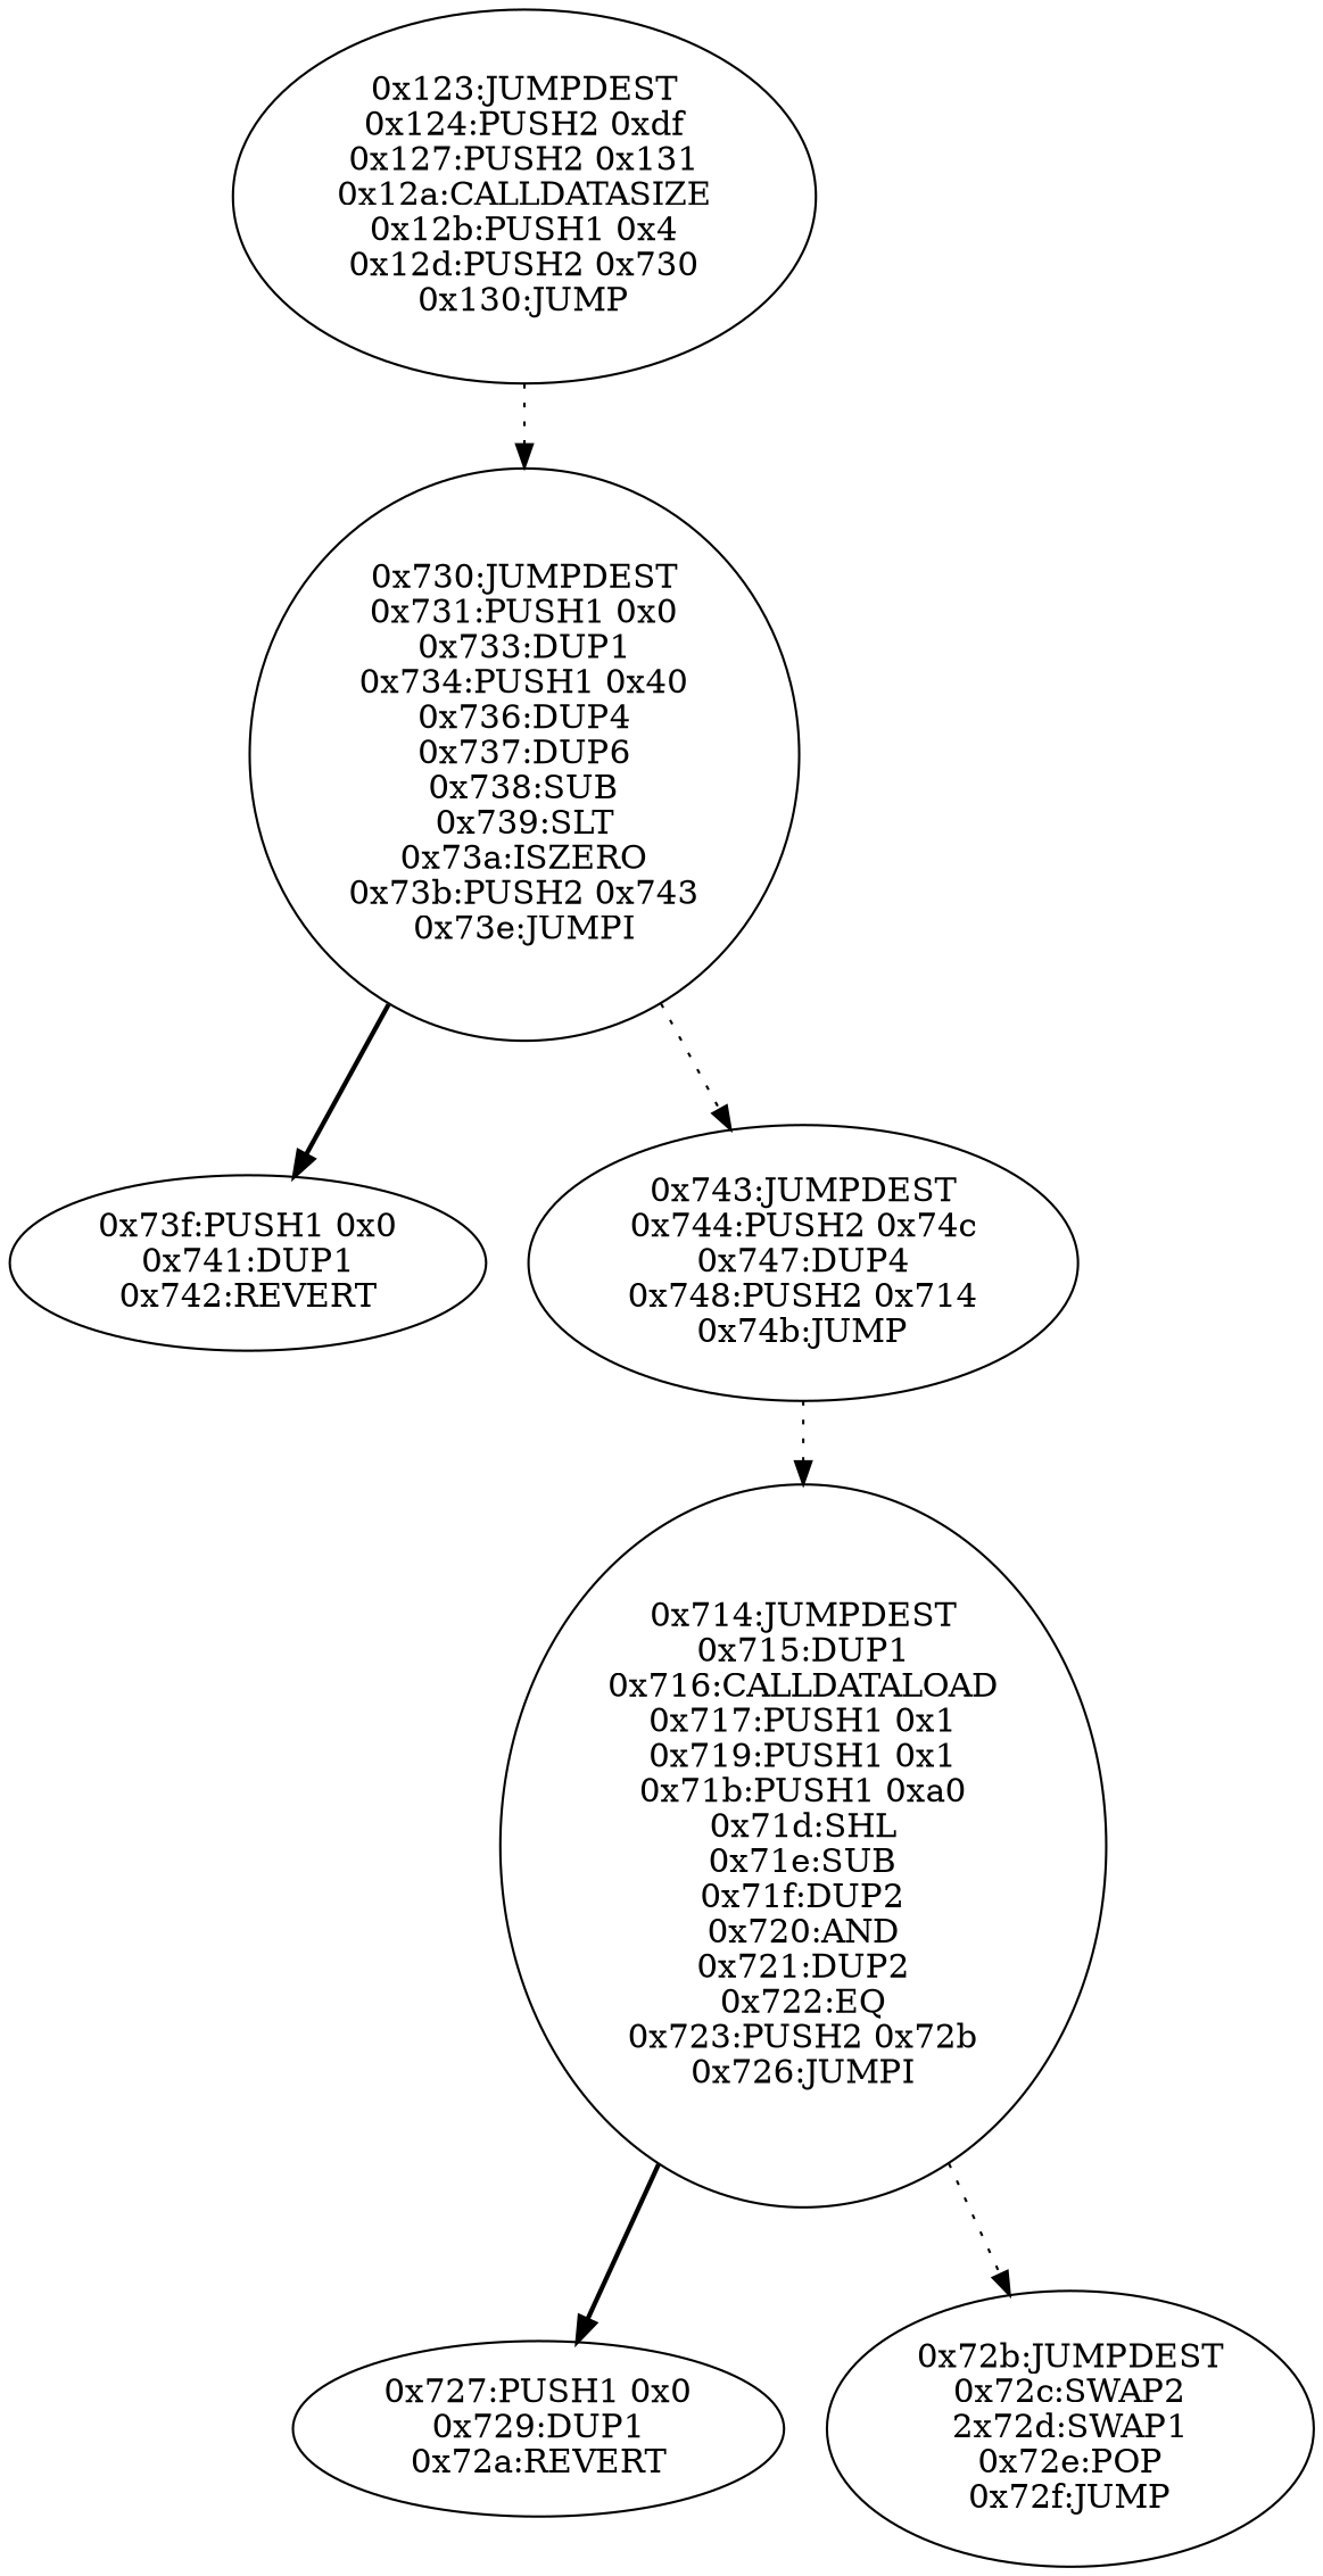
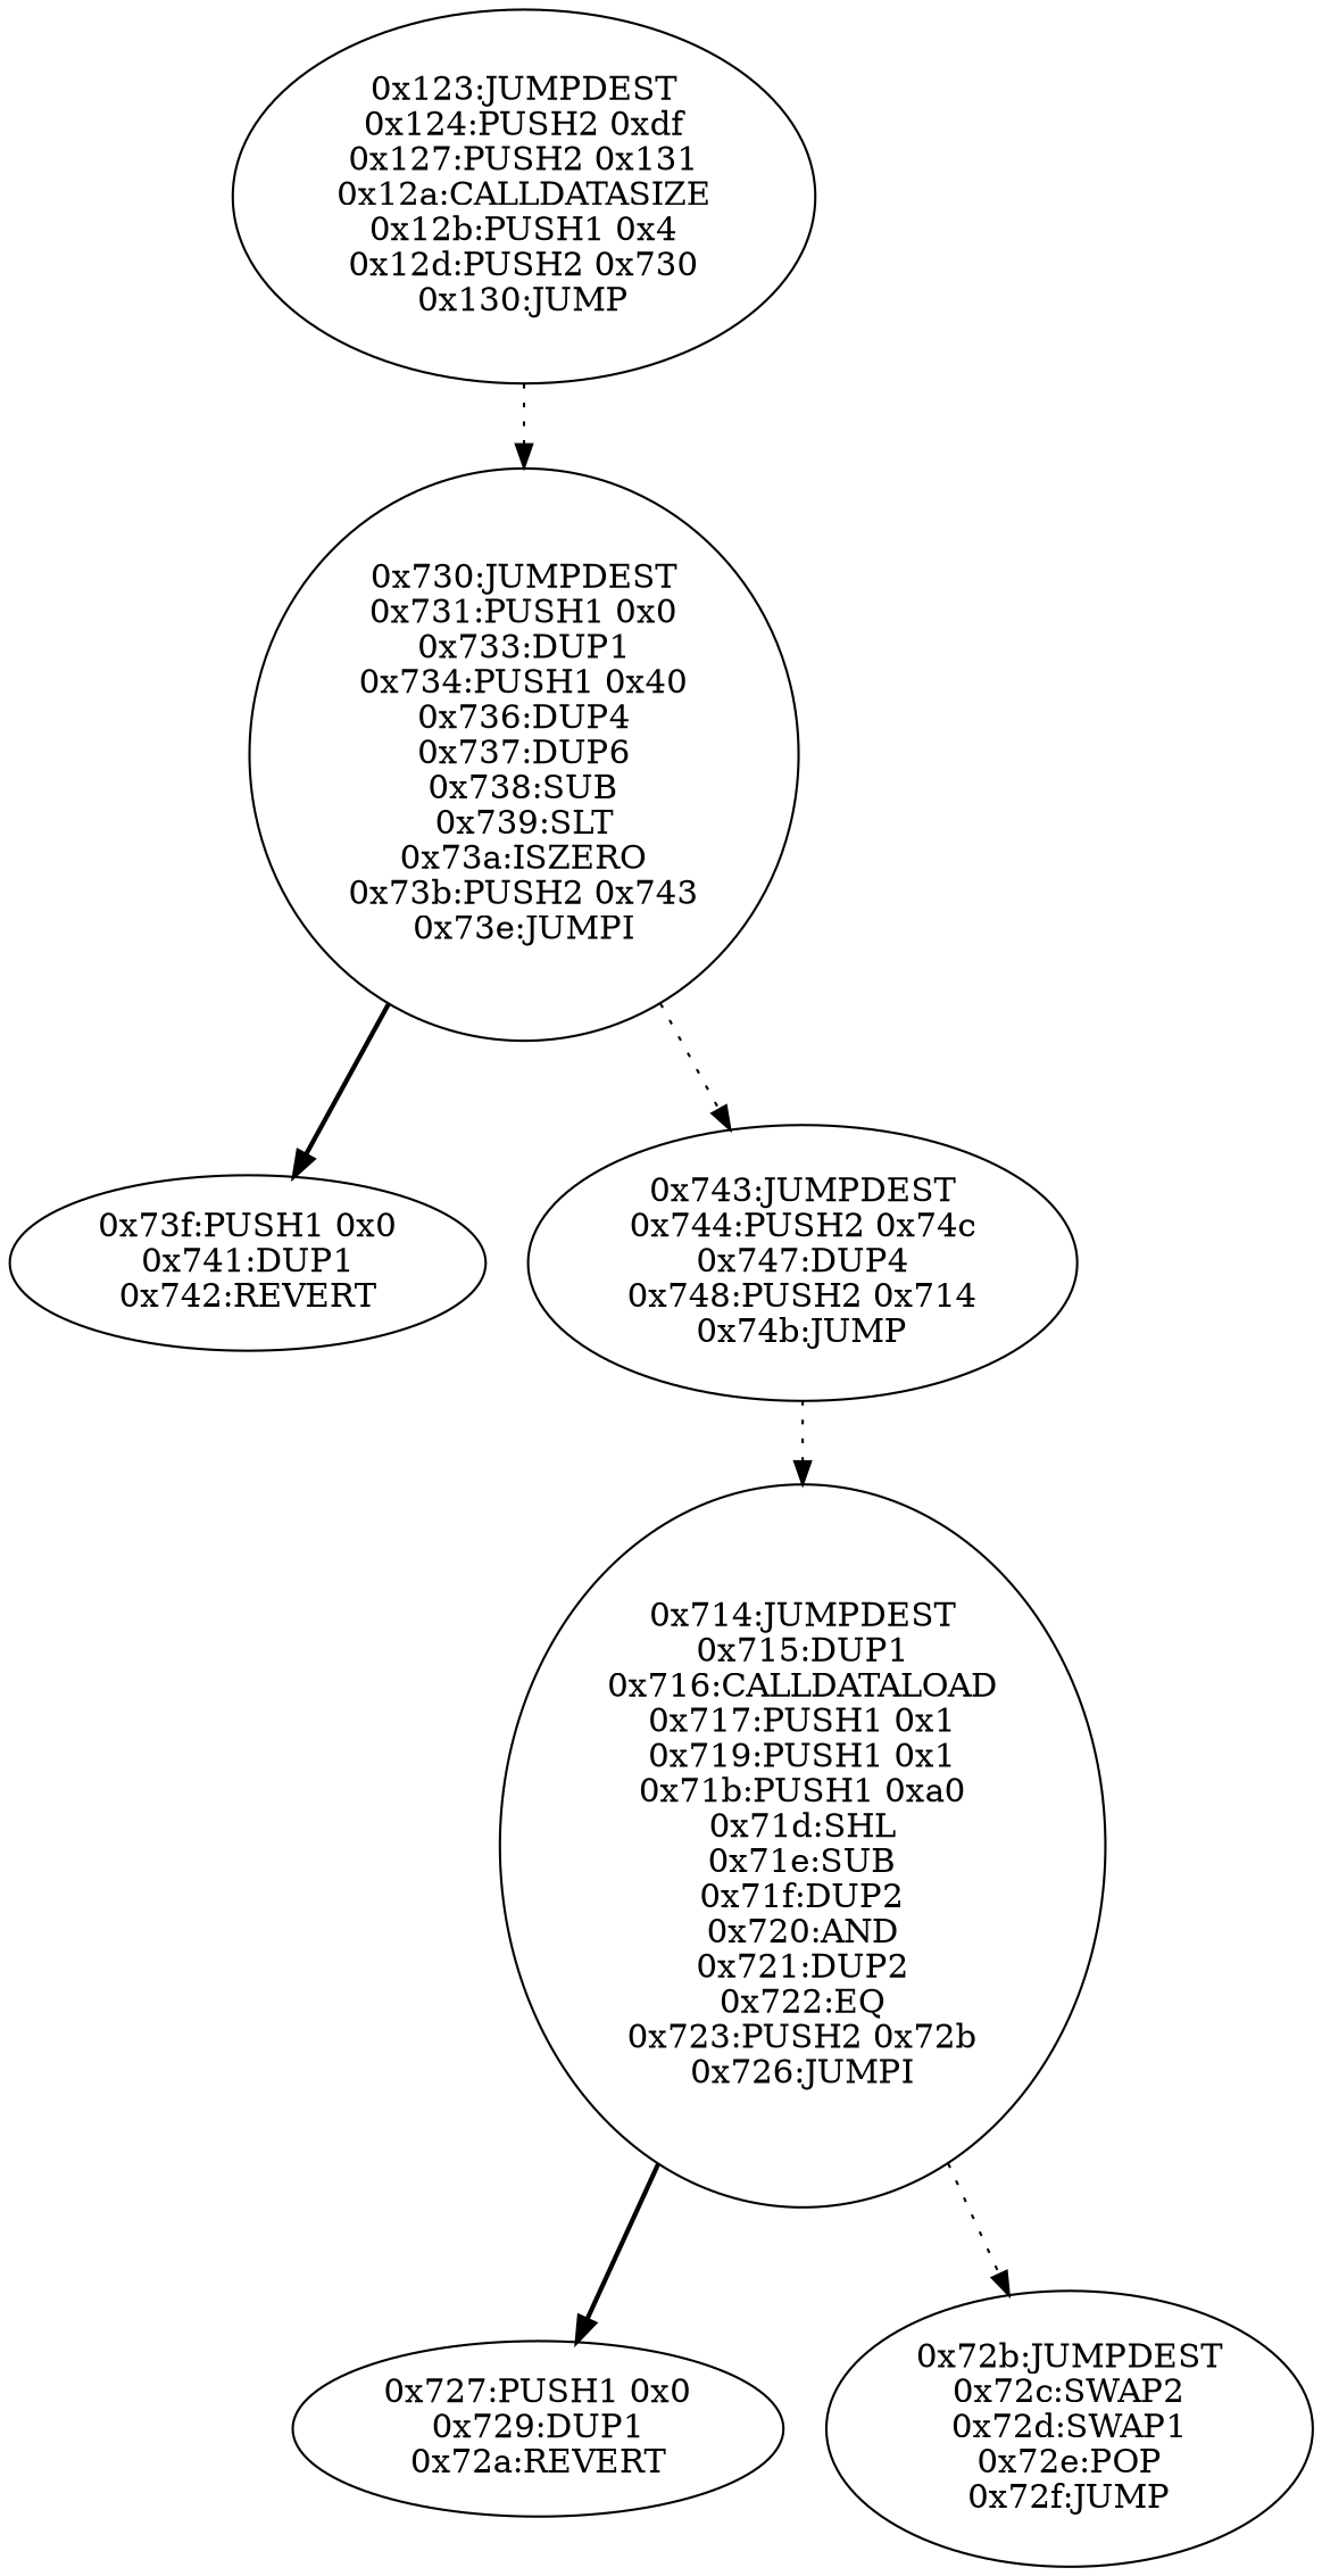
  digraph {
    edge [style=dotted]
    n1 [label="0x123:JUMPDEST\n0x124:PUSH2 0xdf\n0x127:PUSH2 0x131\n0x12a:CALLDATASIZE\n0x12b:PUSH1 0x4\n0x12d:PUSH2 0x730\n0x130:JUMP"]
    n2 [label="0x730:JUMPDEST\n0x731:PUSH1 0x0\n0x733:DUP1\n0x734:PUSH1 0x40\n0x736:DUP4\n0x737:DUP6\n0x738:SUB\n0x739:SLT\n0x73a:ISZERO\n0x73b:PUSH2 0x743\n0x73e:JUMPI"]
    n3 [label="0x73f:PUSH1 0x0\n0x741:DUP1\n0x742:REVERT"]
    n4 [label="0x743:JUMPDEST\n0x744:PUSH2 0x74c\n0x747:DUP4\n0x748:PUSH2 0x714\n0x74b:JUMP"]
    n5 [label="0x714:JUMPDEST\n0x715:DUP1\n0x716:CALLDATALOAD\n0x717:PUSH1 0x1\n0x719:PUSH1 0x1\n0x71b:PUSH1 0xa0\n0x71d:SHL\n0x71e:SUB\n0x71f:DUP2\n0x720:AND\n0x721:DUP2\n0x722:EQ\n0x723:PUSH2 0x72b\n0x726:JUMPI"]
    n6 [label="0x727:PUSH1 0x0\n0x729:DUP1\n0x72a:REVERT"]
-   n7 [label="0x72b:JUMPDEST\n0x72c:SWAP2\n2x72d:SWAP1\n0x72e:POP\n0x72f:JUMP"]
+   n7 [label="0x72b:JUMPDEST\n0x72c:SWAP2\n0x72d:SWAP1\n0x72e:POP\n0x72f:JUMP"]
    n1 -> n2
    n2 -> n3 [style=bold]
    n2 -> n4
    n4 -> n5
    n5 -> n6 [style=bold]
    n5 -> n7
  }
